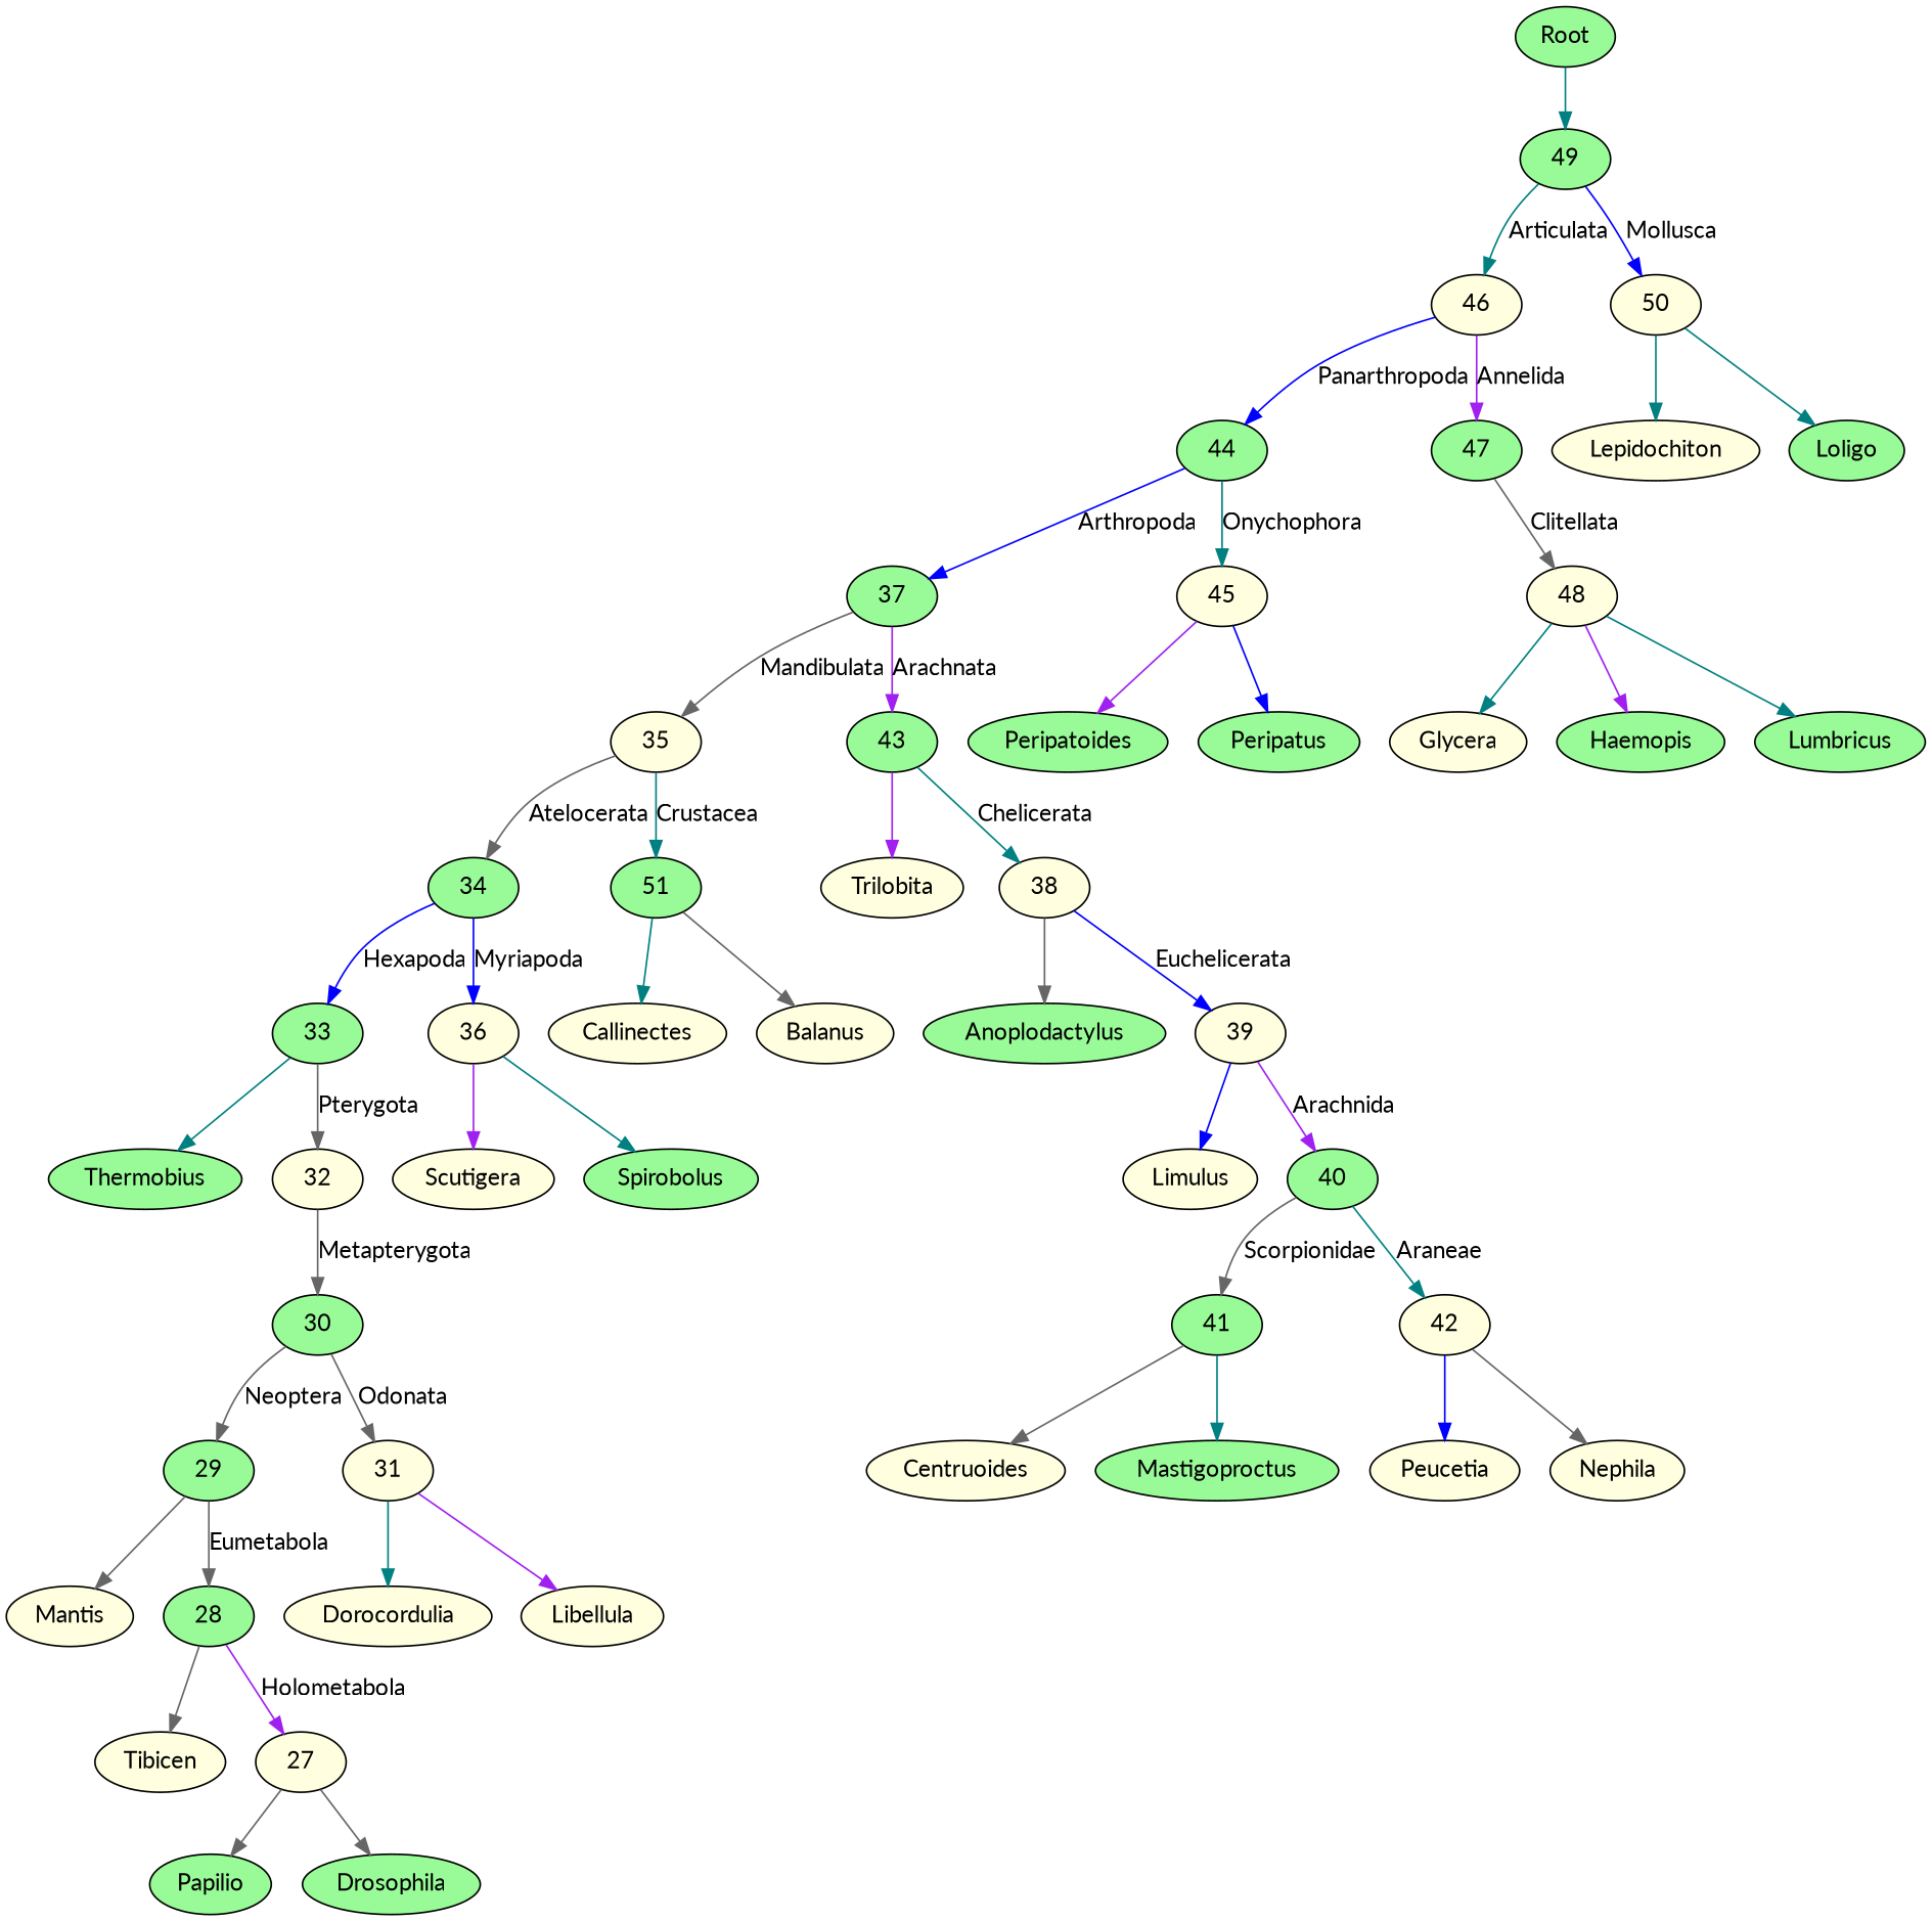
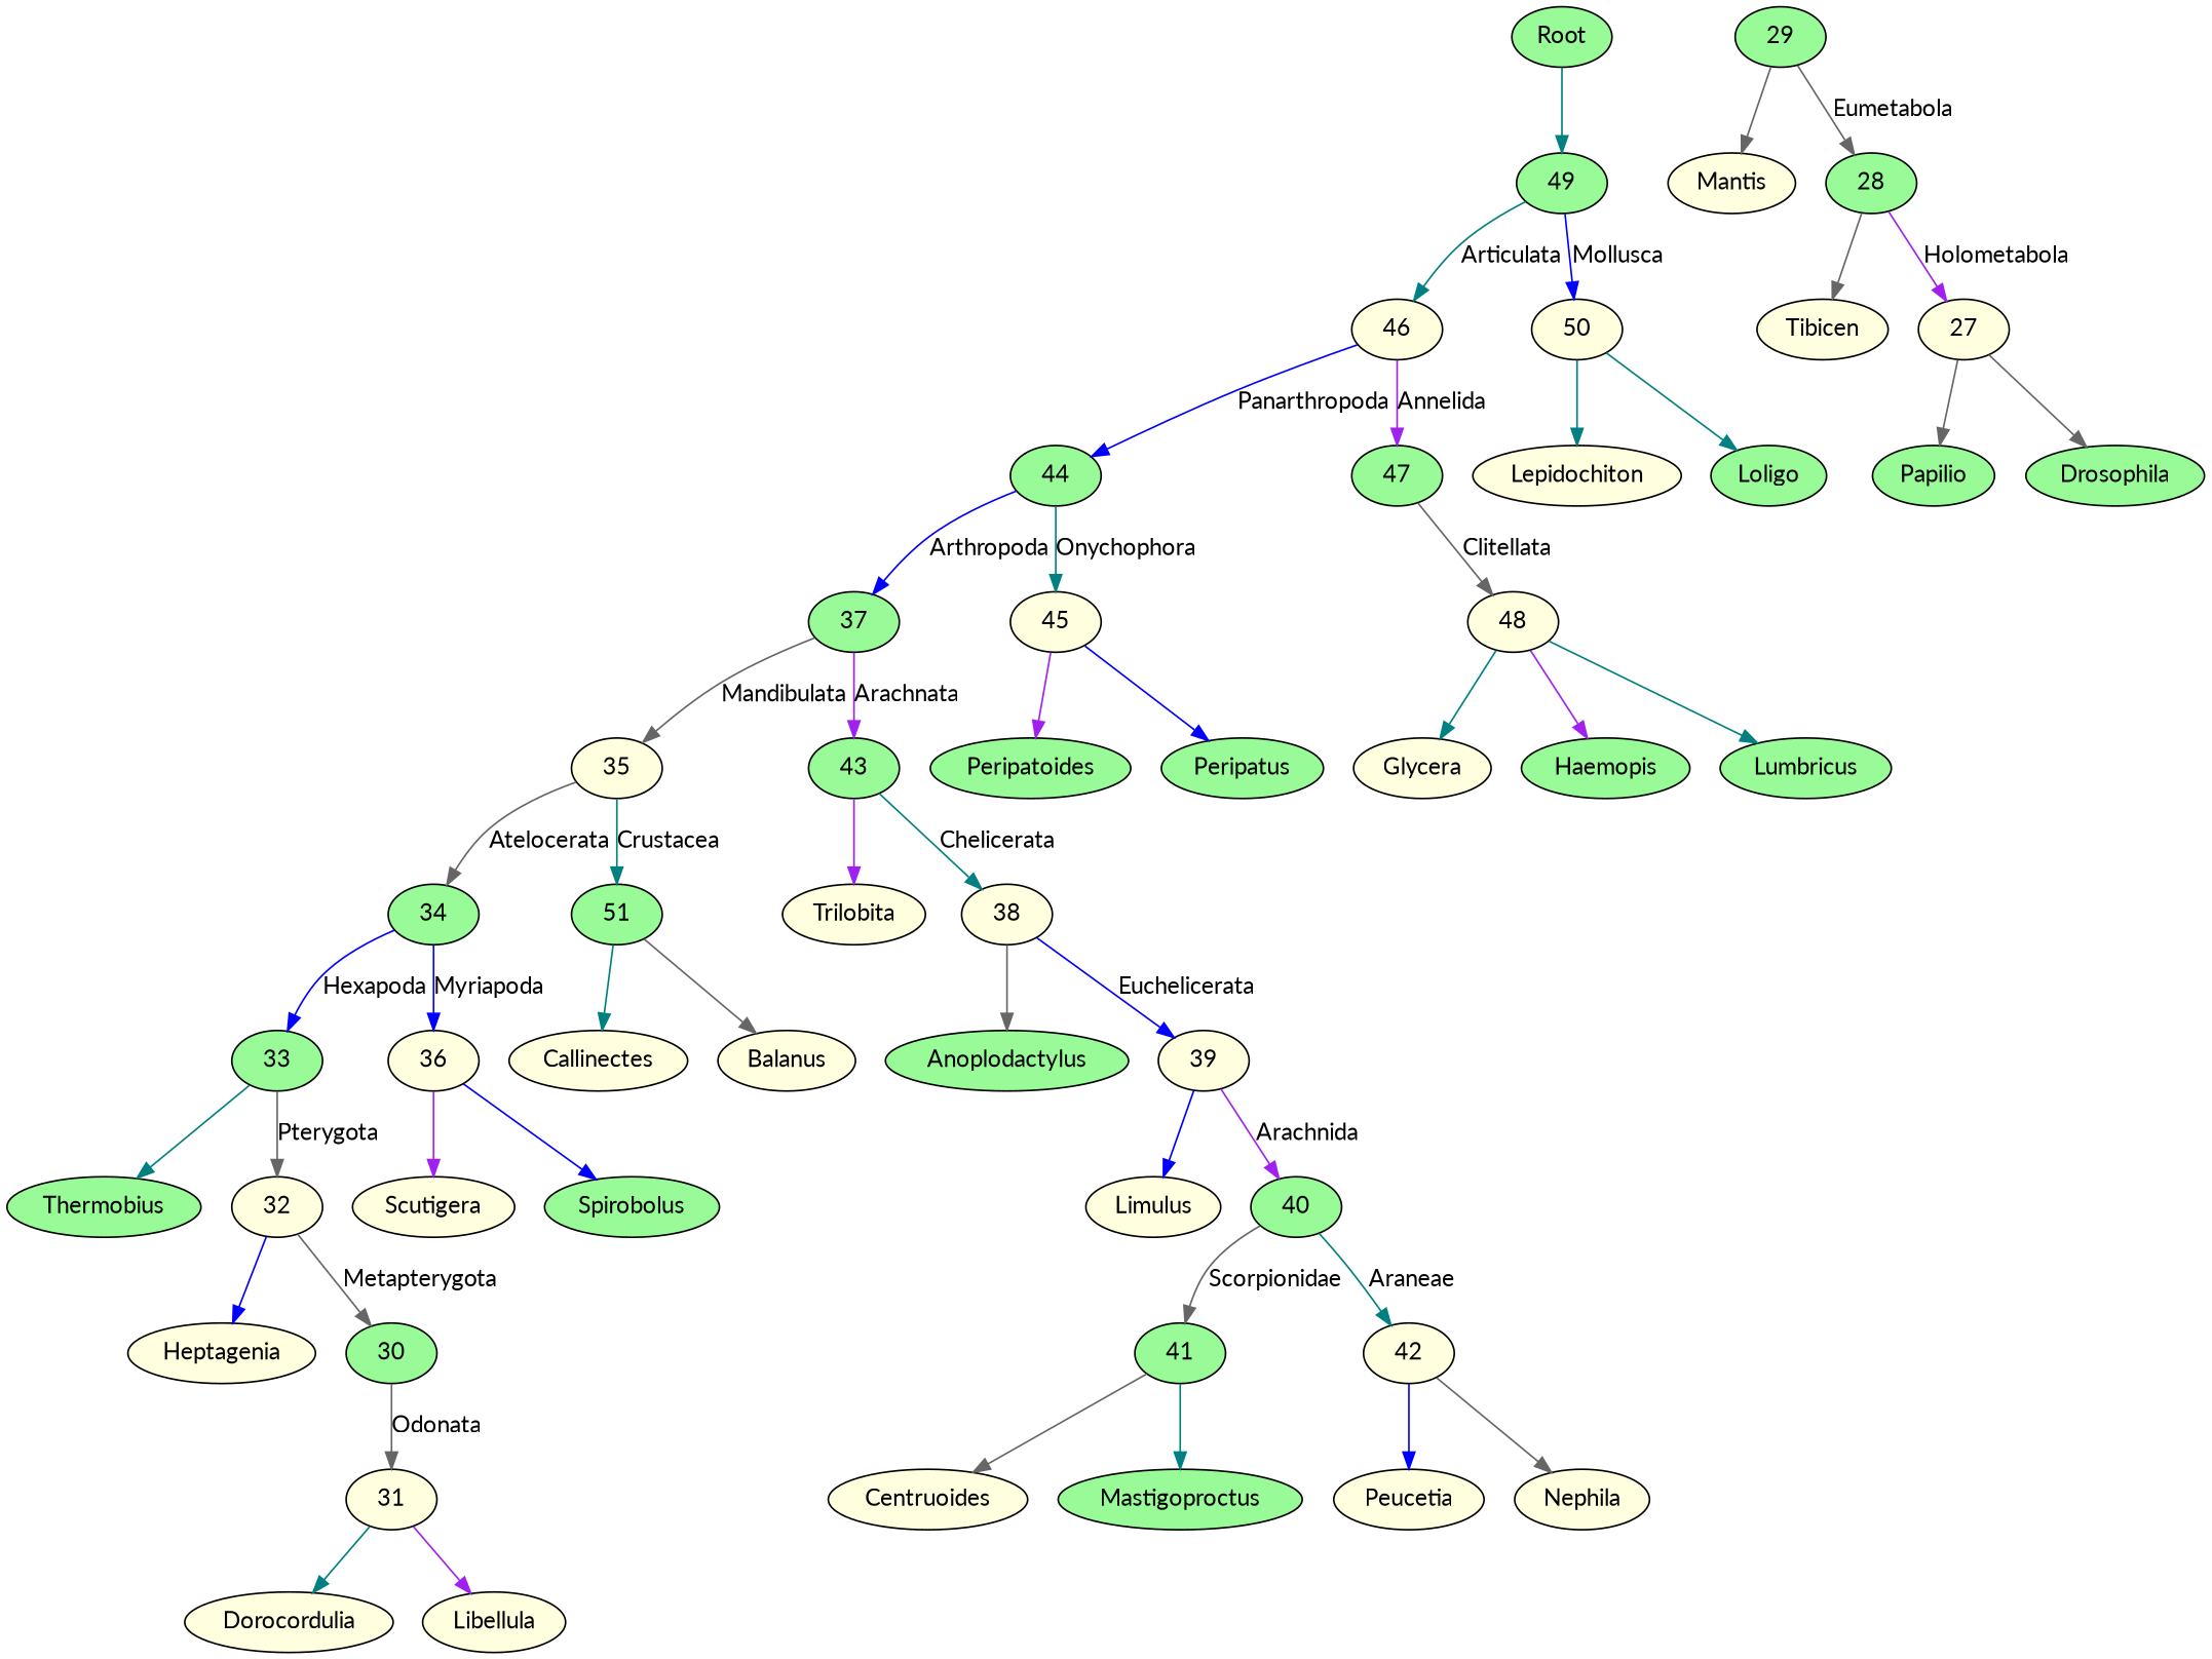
  digraph {
    fontname=Lato
    node [fillcolor=lightyellow fontname=Lato style=filled]
    edge [color=gray40 fontname=Lato]
    n1 [fillcolor=palegreen label=Root]
    49 [fillcolor=palegreen]
    46
    50
    n5 [label=Lepidochiton]
    n6 [fillcolor=palegreen label=Loligo]
    n7 [label=Glycera]
    n8 [fillcolor=palegreen label=Haemopis]
    n9 [fillcolor=palegreen label=Lumbricus]
    n10 [fillcolor=palegreen label=Peripatoides]
    n11 [fillcolor=palegreen label=Peripatus]
    n12 [label=Trilobita]
    n13 [fillcolor=palegreen label=Anoplodactylus]
    n14 [label=Limulus]
    n15 [label=Centruoides]
    n16 [fillcolor=palegreen label=Mastigoproctus]
    n17 [label=Peucetia]
    n18 [label=Nephila]
    n19 [label=Callinectes]
    n20 [label=Balanus]
    n21 [label=Scutigera]
    n22 [fillcolor=palegreen label=Spirobolus]
    n23 [fillcolor=palegreen label=Thermobius]
+   n24 [label=Heptagenia]
    n25 [label=Dorocordulia]
    n26 [label=Libellula]
    n27 [label=Mantis]
    n28 [label=Tibicen]
    n29 [fillcolor=palegreen label=Papilio]
    n30 [fillcolor=palegreen label=Drosophila]
    27
    28 [fillcolor=palegreen]
    29 [fillcolor=palegreen]
    30 [fillcolor=palegreen]
    31
    32
    33 [fillcolor=palegreen]
    34 [fillcolor=palegreen]
    36
    35
    51 [fillcolor=palegreen]
    37 [fillcolor=palegreen]
    43 [fillcolor=palegreen]
    38
    39
    40 [fillcolor=palegreen]
    41 [fillcolor=palegreen]
    42
    44 [fillcolor=palegreen]
    45
    47 [fillcolor=palegreen]
    48
    n1 -> 49 [color=teal]
    49 -> 46 [color=teal label=Articulata]
    49 -> 50 [color=blue label=Mollusca]
    46 -> 44 [color=blue label=Panarthropoda]
    46 -> 47 [color=purple label=Annelida]
    50 -> n5 [color=teal]
    50 -> n6 [color=teal]
    27 -> n29
    27 -> n30
    28 -> n28
    28 -> 27 [color=purple label=Holometabola]
    29 -> n27
    29 -> 28 [label=Eumetabola]
-   30 -> 29 [label=Neoptera]
    30 -> 31 [label=Odonata]
    31 -> n25 [color=teal]
    31 -> n26 [color=purple]
+   32 -> n24 [color=blue]
    32 -> 30 [label=Metapterygota]
    33 -> n23 [color=teal]
    33 -> 32 [label=Pterygota]
    34 -> 33 [color=blue label=Hexapoda]
    34 -> 36 [color=blue label=Myriapoda]
    36 -> n21 [color=purple]
-   36 -> n22 [color=teal]
+   36 -> n22 [color=blue]
    35 -> 34 [label=Atelocerata]
    35 -> 51 [color=teal label=Crustacea]
    51 -> n19 [color=teal]
    51 -> n20
    37 -> 35 [label=Mandibulata]
    37 -> 43 [color=purple label=Arachnata]
    43 -> n12 [color=purple]
    43 -> 38 [color=teal label=Chelicerata]
    38 -> n13
    38 -> 39 [color=blue label=Euchelicerata]
    39 -> n14 [color=blue]
    39 -> 40 [color=purple label=Arachnida]
    40 -> 41 [label=Scorpionidae]
    40 -> 42 [color=teal label=Araneae]
    41 -> n15
    41 -> n16 [color=teal]
    42 -> n17 [color=blue]
    42 -> n18
    44 -> 37 [color=blue label=Arthropoda]
    44 -> 45 [color=teal label=Onychophora]
    45 -> n10 [color=purple]
    45 -> n11 [color=blue]
    47 -> 48 [label=Clitellata]
    48 -> n7 [color=teal]
    48 -> n8 [color=purple]
    48 -> n9 [color=teal]
  }
